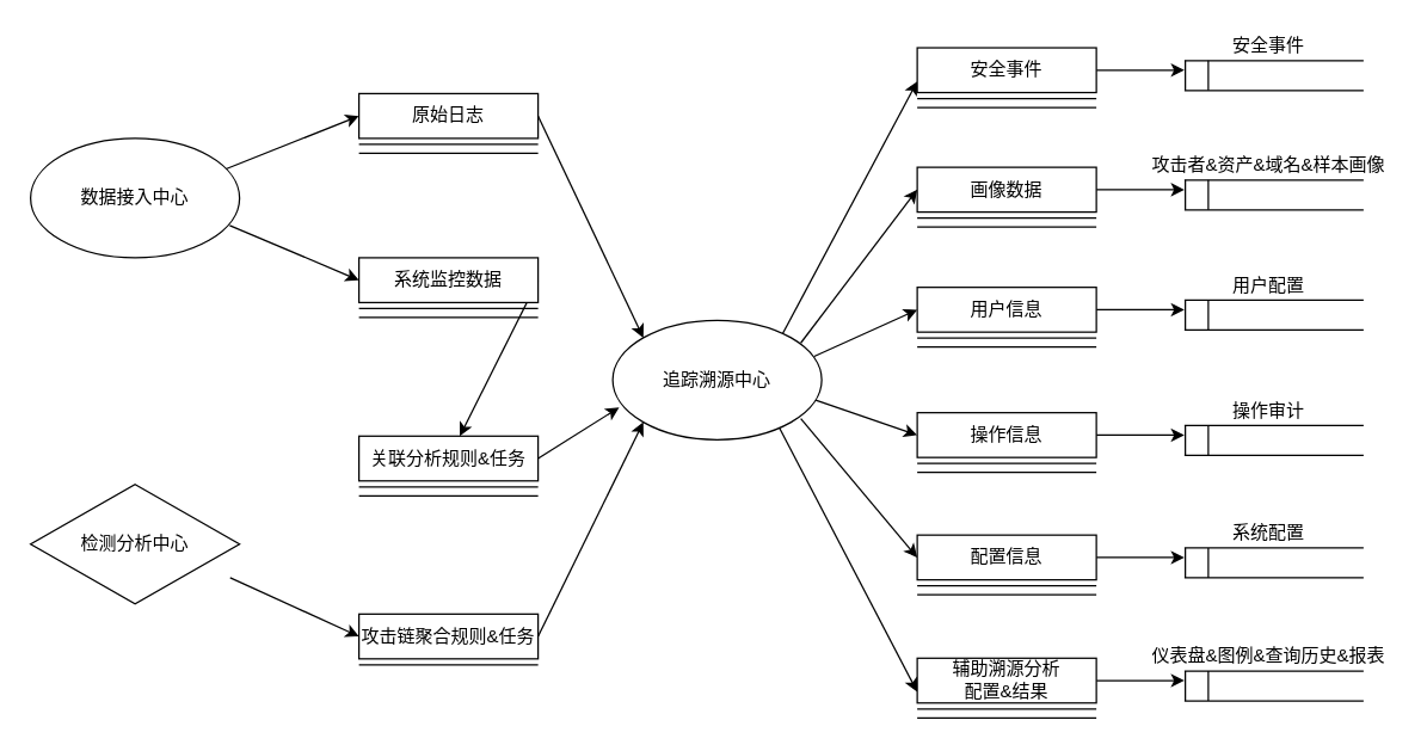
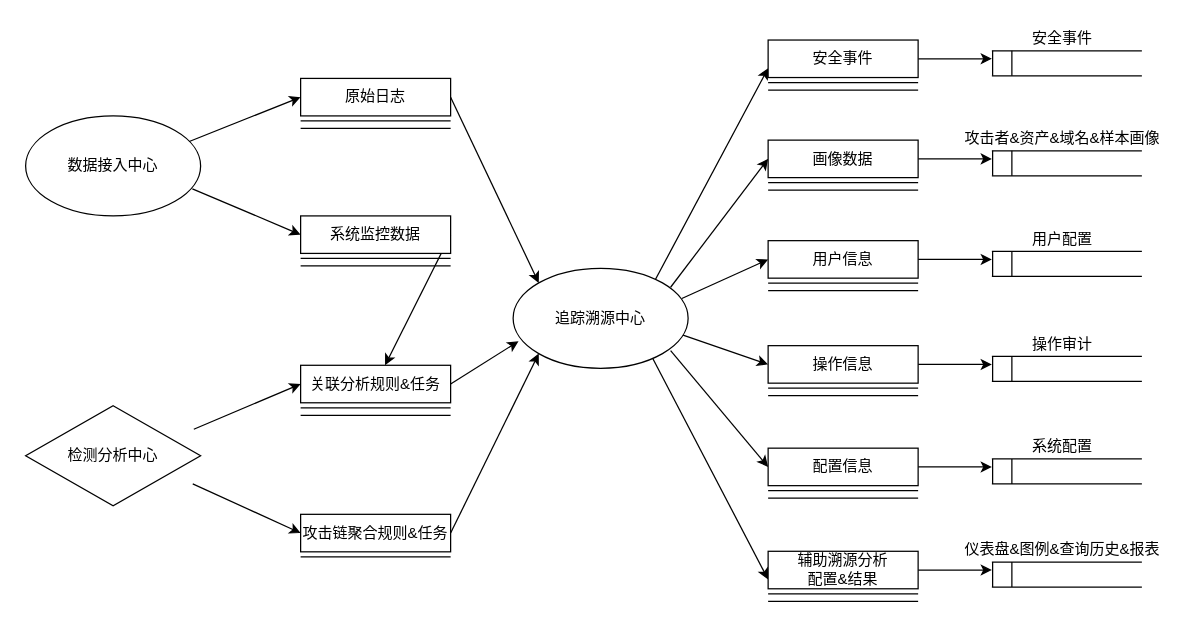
  <mxCell id="0" />
  <mxCell id="1" parent="0" />
  <mxCell id="2" style="edgeStyle=none;rounded=0;orthogonalLoop=1;jettySize=auto;html=1;exitX=0.9;exitY=0.19;exitDx=0;exitDy=0;entryX=0;entryY=0.5;entryDx=0;entryDy=0;exitPerimeter=0;" edge="1" parent="1" source="8" target="17"><mxGeometry relative="1" as="geometry" /></mxCell>
  <mxCell id="3" style="rounded=0;orthogonalLoop=1;jettySize=auto;html=1;exitX=0.964;exitY=0.303;exitDx=0;exitDy=0;entryX=0;entryY=0.5;entryDx=0;entryDy=0;exitPerimeter=0;" edge="1" parent="1" source="8" target="27"><mxGeometry relative="1" as="geometry" /></mxCell>
  <mxCell id="4" style="edgeStyle=none;rounded=0;orthogonalLoop=1;jettySize=auto;html=1;exitX=0.971;exitY=0.669;exitDx=0;exitDy=0;entryX=0;entryY=0.5;entryDx=0;entryDy=0;exitPerimeter=0;" edge="1" parent="1" source="8" target="37"><mxGeometry relative="1" as="geometry" /></mxCell>
  <mxCell id="5" style="edgeStyle=none;rounded=0;orthogonalLoop=1;jettySize=auto;html=1;exitX=0.9;exitY=0.824;exitDx=0;exitDy=0;entryX=0;entryY=0.5;entryDx=0;entryDy=0;exitPerimeter=0;" edge="1" parent="1" source="8" target="47"><mxGeometry relative="1" as="geometry" /></mxCell>
  <mxCell id="6" style="edgeStyle=none;rounded=0;orthogonalLoop=1;jettySize=auto;html=1;entryX=0;entryY=0.75;entryDx=0;entryDy=0;exitX=0.81;exitY=0.123;exitDx=0;exitDy=0;exitPerimeter=0;" edge="1" parent="1" source="8" target="71"><mxGeometry relative="1" as="geometry" /></mxCell>
  <mxCell id="7" style="edgeStyle=none;rounded=0;orthogonalLoop=1;jettySize=auto;html=1;exitX=0.798;exitY=0.903;exitDx=0;exitDy=0;entryX=0;entryY=0.75;entryDx=0;entryDy=0;exitPerimeter=0;" edge="1" parent="1" source="8" target="81"><mxGeometry relative="1" as="geometry" /></mxCell>
  <mxCell id="8" value="追踪溯源中心" style="ellipse;whiteSpace=wrap;html=1;" vertex="1" parent="1"><mxGeometry x="410" y="214" width="140" height="80" as="geometry" /></mxCell>
  <mxCell id="9" style="edgeStyle=none;rounded=0;orthogonalLoop=1;jettySize=auto;html=1;entryX=0;entryY=0.5;entryDx=0;entryDy=0;exitX=0.928;exitY=0.261;exitDx=0;exitDy=0;exitPerimeter=0;" edge="1" parent="1" source="11" target="13"><mxGeometry relative="1" as="geometry" /></mxCell>
  <mxCell id="10" style="rounded=0;orthogonalLoop=1;jettySize=auto;html=1;exitX=0.953;exitY=0.729;exitDx=0;exitDy=0;entryX=0;entryY=0.5;entryDx=0;entryDy=0;exitPerimeter=0;" edge="1" parent="1" source="11" target="67"><mxGeometry relative="1" as="geometry" /></mxCell>
  <mxCell id="11" value="数据接入中心" style="ellipse;whiteSpace=wrap;html=1;" vertex="1" parent="1"><mxGeometry x="20" y="92.13" width="140" height="80" as="geometry" /></mxCell>
  <mxCell id="12" style="edgeStyle=none;rounded=0;orthogonalLoop=1;jettySize=auto;html=1;exitX=1;exitY=0.5;exitDx=0;exitDy=0;entryX=0;entryY=0;entryDx=0;entryDy=0;" edge="1" parent="1" source="13" target="8"><mxGeometry relative="1" as="geometry" /></mxCell>
  <mxCell id="13" value="原始日志" style="rounded=0;whiteSpace=wrap;html=1;" vertex="1" parent="1"><mxGeometry y="62.13" width="120" height="30" as="geometry" x="240" /></mxCell>
  <mxCell id="14" value="" style="endArrow=none;html=1;rounded=0;" edge="1" parent="1"><mxGeometry width="50" height="50" relative="1" as="geometry"><mxPoint x="240" y="96.13" as="sourcePoint" /><mxPoint x="360" y="96.13" as="targetPoint" /></mxGeometry></mxCell>
  <mxCell id="15" value="" style="endArrow=none;html=1;rounded=0;" edge="1" parent="1"><mxGeometry width="50" height="50" relative="1" as="geometry"><mxPoint x="240" y="102.13" as="sourcePoint" /><mxPoint x="360" y="102.13" as="targetPoint" /></mxGeometry></mxCell>
  <mxCell id="16" value="" style="edgeStyle=none;rounded=0;orthogonalLoop=1;jettySize=auto;html=1;exitX=1;exitY=0.5;exitDx=0;exitDy=0;" edge="1" parent="1" source="17"><mxGeometry relative="1" as="geometry"><mxPoint x="793" y="126.5" as="targetPoint" /></mxGeometry></mxCell>
  <mxCell id="17" value="画像数据" style="rounded=0;whiteSpace=wrap;html=1;" vertex="1" parent="1"><mxGeometry x="614" y="111.5" width="120" height="30" as="geometry" /></mxCell>
  <mxCell id="18" value="" style="endArrow=none;html=1;rounded=0;" edge="1" parent="1"><mxGeometry width="50" height="50" relative="1" as="geometry"><mxPoint x="614" y="145.5" as="sourcePoint" /><mxPoint x="734" y="145.5" as="targetPoint" /></mxGeometry></mxCell>
  <mxCell id="19" value="" style="endArrow=none;html=1;rounded=0;" edge="1" parent="1"><mxGeometry width="50" height="50" relative="1" as="geometry"><mxPoint x="614" y="151.5" as="sourcePoint" /><mxPoint x="734" y="151.5" as="targetPoint" /></mxGeometry></mxCell>
  <mxCell id="20" value="攻击者&amp;amp;资产&amp;amp;域名&amp;amp;样本画像" style="text;html=1;align=center;verticalAlign=middle;resizable=0;points=[];autosize=1;strokeColor=none;fillColor=none;" vertex="1" parent="1"><mxGeometry x="764" y="100.07" width="170" height="20" as="geometry" /></mxCell>
  <mxCell id="21" value="" style="group" vertex="1" connectable="0" parent="1"><mxGeometry x="793" y="120.07" width="120" height="20" as="geometry" /></mxCell>
  <mxCell id="22" value="" style="endArrow=none;html=1;rounded=0;" edge="1" parent="21"><mxGeometry width="50" height="50" relative="1" as="geometry"><mxPoint x="0.6" y="20" as="sourcePoint" /><mxPoint x="0.6" as="targetPoint" /></mxGeometry></mxCell>
  <mxCell id="23" value="" style="endArrow=none;html=1;rounded=0;" edge="1" parent="21"><mxGeometry width="50" height="50" relative="1" as="geometry"><mxPoint x="120" y="20" as="sourcePoint" /><mxPoint y="20" as="targetPoint" /></mxGeometry></mxCell>
  <mxCell id="24" value="" style="endArrow=none;html=1;rounded=0;" edge="1" parent="21"><mxGeometry width="50" height="50" relative="1" as="geometry"><mxPoint x="120" as="sourcePoint" /><mxPoint as="targetPoint" /></mxGeometry></mxCell>
  <mxCell id="25" value="" style="endArrow=none;html=1;rounded=0;" edge="1" parent="21"><mxGeometry width="50" height="50" relative="1" as="geometry"><mxPoint x="16.0" y="20" as="sourcePoint" /><mxPoint x="16.0" as="targetPoint" /></mxGeometry></mxCell>
  <mxCell id="26" value="" style="edgeStyle=none;rounded=0;orthogonalLoop=1;jettySize=auto;html=1;exitX=1;exitY=0.5;exitDx=0;exitDy=0;" edge="1" parent="1" source="27"><mxGeometry relative="1" as="geometry"><mxPoint x="793" y="206.93" as="targetPoint" /></mxGeometry></mxCell>
  <mxCell id="27" value="用户信息" style="rounded=0;whiteSpace=wrap;html=1;" vertex="1" parent="1"><mxGeometry x="614" y="191.93" width="120" height="30" as="geometry" /></mxCell>
  <mxCell id="28" value="" style="endArrow=none;html=1;rounded=0;" edge="1" parent="1"><mxGeometry width="50" height="50" relative="1" as="geometry"><mxPoint x="614" y="225.93" as="sourcePoint" /><mxPoint x="734" y="225.93" as="targetPoint" /></mxGeometry></mxCell>
  <mxCell id="29" value="" style="endArrow=none;html=1;rounded=0;" edge="1" parent="1"><mxGeometry width="50" height="50" relative="1" as="geometry"><mxPoint x="614" y="231.93" as="sourcePoint" /><mxPoint x="734" y="231.93" as="targetPoint" /></mxGeometry></mxCell>
  <mxCell id="30" value="用户配置" style="text;html=1;align=center;verticalAlign=middle;resizable=0;points=[];autosize=1;strokeColor=none;fillColor=none;" vertex="1" parent="1"><mxGeometry x="819" y="180.5" width="60" height="20" as="geometry" /></mxCell>
  <mxCell id="31" value="" style="group" vertex="1" connectable="0" parent="1"><mxGeometry x="793" y="200.5" width="120" height="20" as="geometry" /></mxCell>
  <mxCell id="32" value="" style="endArrow=none;html=1;rounded=0;" edge="1" parent="31"><mxGeometry width="50" height="50" relative="1" as="geometry"><mxPoint x="0.6" y="20" as="sourcePoint" /><mxPoint x="0.6" as="targetPoint" /></mxGeometry></mxCell>
  <mxCell id="33" value="" style="endArrow=none;html=1;rounded=0;" edge="1" parent="31"><mxGeometry width="50" height="50" relative="1" as="geometry"><mxPoint x="120" y="20" as="sourcePoint" /><mxPoint y="20" as="targetPoint" /></mxGeometry></mxCell>
  <mxCell id="34" value="" style="endArrow=none;html=1;rounded=0;" edge="1" parent="31"><mxGeometry width="50" height="50" relative="1" as="geometry"><mxPoint x="120" as="sourcePoint" /><mxPoint as="targetPoint" /></mxGeometry></mxCell>
  <mxCell id="35" value="" style="endArrow=none;html=1;rounded=0;" edge="1" parent="31"><mxGeometry width="50" height="50" relative="1" as="geometry"><mxPoint x="16.0" y="20" as="sourcePoint" /><mxPoint x="16.0" as="targetPoint" /></mxGeometry></mxCell>
  <mxCell id="36" value="" style="edgeStyle=none;rounded=0;orthogonalLoop=1;jettySize=auto;html=1;exitX=1;exitY=0.5;exitDx=0;exitDy=0;" edge="1" parent="1" source="37"><mxGeometry relative="1" as="geometry"><mxPoint x="793" y="290.93" as="targetPoint" /></mxGeometry></mxCell>
  <mxCell id="37" value="操作信息" style="rounded=0;whiteSpace=wrap;html=1;" vertex="1" parent="1"><mxGeometry x="614" y="275.93" width="120" height="30" as="geometry" /></mxCell>
  <mxCell id="38" value="" style="endArrow=none;html=1;rounded=0;" edge="1" parent="1"><mxGeometry width="50" height="50" relative="1" as="geometry"><mxPoint x="614" y="309.93" as="sourcePoint" /><mxPoint x="734" y="309.93" as="targetPoint" /></mxGeometry></mxCell>
  <mxCell id="39" value="" style="endArrow=none;html=1;rounded=0;" edge="1" parent="1"><mxGeometry width="50" height="50" relative="1" as="geometry"><mxPoint x="614" y="315.93" as="sourcePoint" /><mxPoint x="734" y="315.93" as="targetPoint" /></mxGeometry></mxCell>
  <mxCell id="40" value="操作审计" style="text;html=1;align=center;verticalAlign=middle;resizable=0;points=[];autosize=1;strokeColor=none;fillColor=none;" vertex="1" parent="1"><mxGeometry x="819" y="264.5" width="60" height="20" as="geometry" /></mxCell>
  <mxCell id="41" value="" style="group" vertex="1" connectable="0" parent="1"><mxGeometry x="793" y="284.5" width="120" height="20" as="geometry" /></mxCell>
  <mxCell id="42" value="" style="endArrow=none;html=1;rounded=0;" edge="1" parent="41"><mxGeometry width="50" height="50" relative="1" as="geometry"><mxPoint x="0.6" y="20" as="sourcePoint" /><mxPoint x="0.6" as="targetPoint" /></mxGeometry></mxCell>
  <mxCell id="43" value="" style="endArrow=none;html=1;rounded=0;" edge="1" parent="41"><mxGeometry width="50" height="50" relative="1" as="geometry"><mxPoint x="120" y="20" as="sourcePoint" /><mxPoint y="20" as="targetPoint" /></mxGeometry></mxCell>
  <mxCell id="44" value="" style="endArrow=none;html=1;rounded=0;" edge="1" parent="41"><mxGeometry width="50" height="50" relative="1" as="geometry"><mxPoint x="120" as="sourcePoint" /><mxPoint as="targetPoint" /></mxGeometry></mxCell>
  <mxCell id="45" value="" style="endArrow=none;html=1;rounded=0;" edge="1" parent="41"><mxGeometry width="50" height="50" relative="1" as="geometry"><mxPoint x="16.0" y="20" as="sourcePoint" /><mxPoint x="16.0" as="targetPoint" /></mxGeometry></mxCell>
  <mxCell id="46" value="" style="edgeStyle=none;rounded=0;orthogonalLoop=1;jettySize=auto;html=1;exitX=1;exitY=0.5;exitDx=0;exitDy=0;" edge="1" parent="1" source="47"><mxGeometry relative="1" as="geometry"><mxPoint x="793" y="372.93" as="targetPoint" /></mxGeometry></mxCell>
  <mxCell id="47" value="配置信息" style="rounded=0;whiteSpace=wrap;html=1;" vertex="1" parent="1"><mxGeometry x="614" y="357.93" width="120" height="30" as="geometry" /></mxCell>
  <mxCell id="48" value="" style="endArrow=none;html=1;rounded=0;" edge="1" parent="1"><mxGeometry width="50" height="50" relative="1" as="geometry"><mxPoint x="614" y="391.93" as="sourcePoint" /><mxPoint x="734" y="391.93" as="targetPoint" /></mxGeometry></mxCell>
  <mxCell id="49" value="" style="endArrow=none;html=1;rounded=0;" edge="1" parent="1"><mxGeometry width="50" height="50" relative="1" as="geometry"><mxPoint x="614" y="397.93" as="sourcePoint" /><mxPoint x="734" y="397.93" as="targetPoint" /></mxGeometry></mxCell>
  <mxCell id="50" value="系统配置" style="text;html=1;align=center;verticalAlign=middle;resizable=0;points=[];autosize=1;strokeColor=none;fillColor=none;" vertex="1" parent="1"><mxGeometry x="819" y="346.5" width="60" height="20" as="geometry" /></mxCell>
  <mxCell id="51" value="" style="group" vertex="1" connectable="0" parent="1"><mxGeometry x="793" y="366.5" width="120" height="20" as="geometry" /></mxCell>
  <mxCell id="52" value="" style="endArrow=none;html=1;rounded=0;" edge="1" parent="51"><mxGeometry width="50" height="50" relative="1" as="geometry"><mxPoint x="0.6" y="20" as="sourcePoint" /><mxPoint x="0.6" as="targetPoint" /></mxGeometry></mxCell>
  <mxCell id="53" value="" style="endArrow=none;html=1;rounded=0;" edge="1" parent="51"><mxGeometry width="50" height="50" relative="1" as="geometry"><mxPoint x="120" y="20" as="sourcePoint" /><mxPoint y="20" as="targetPoint" /></mxGeometry></mxCell>
  <mxCell id="54" value="" style="endArrow=none;html=1;rounded=0;" edge="1" parent="51"><mxGeometry width="50" height="50" relative="1" as="geometry"><mxPoint x="120" as="sourcePoint" /><mxPoint as="targetPoint" /></mxGeometry></mxCell>
  <mxCell id="55" value="" style="endArrow=none;html=1;rounded=0;" edge="1" parent="51"><mxGeometry width="50" height="50" relative="1" as="geometry"><mxPoint x="16.0" y="20" as="sourcePoint" /><mxPoint x="16.0" as="targetPoint" /></mxGeometry></mxCell>
+ <mxCell id="56" style="edgeStyle=none;rounded=0;orthogonalLoop=1;jettySize=auto;html=1;entryX=0;entryY=0.5;entryDx=0;entryDy=0;exitX=0.961;exitY=0.235;exitDx=0;exitDy=0;exitPerimeter=0;" edge="1" parent="1" source="58" target="60"><mxGeometry relative="1" as="geometry" /></mxCell>
  <mxCell id="57" style="edgeStyle=none;rounded=0;orthogonalLoop=1;jettySize=auto;html=1;exitX=0.955;exitY=0.781;exitDx=0;exitDy=0;entryX=0;entryY=0.5;entryDx=0;entryDy=0;exitPerimeter=0;" edge="1" parent="1" source="58" target="64"><mxGeometry relative="1" as="geometry" /></mxCell>
  <mxCell id="58" value="检测分析中心" style="rhombus;whiteSpace=wrap;html=1;" vertex="1" parent="1"><mxGeometry x="20" y="323.99" width="140" height="80" as="geometry" /></mxCell>
  <mxCell id="59" style="edgeStyle=none;rounded=0;orthogonalLoop=1;jettySize=auto;html=1;exitX=1;exitY=0.5;exitDx=0;exitDy=0;entryX=0.031;entryY=0.73;entryDx=0;entryDy=0;entryPerimeter=0;" edge="1" parent="1" source="60" target="8"><mxGeometry relative="1" as="geometry" /></mxCell>
  <mxCell id="60" value="关联分析规则&amp;amp;任务" style="rounded=0;whiteSpace=wrap;html=1;" vertex="1" parent="1"><mxGeometry y="291.63" width="120" height="30" as="geometry" x="240" /></mxCell>
  <mxCell id="61" value="" style="endArrow=none;html=1;rounded=0;" edge="1" parent="1"><mxGeometry width="50" height="50" relative="1" as="geometry"><mxPoint y="325.63" as="sourcePoint" x="240" /><mxPoint x="360" y="325.63" as="targetPoint" /></mxGeometry></mxCell>
  <mxCell id="62" value="" style="endArrow=none;html=1;rounded=0;" edge="1" parent="1"><mxGeometry width="50" height="50" relative="1" as="geometry"><mxPoint y="331.63" as="sourcePoint" x="240" /><mxPoint x="360" y="331.63" as="targetPoint" /></mxGeometry></mxCell>
  <mxCell id="63" style="edgeStyle=none;rounded=0;orthogonalLoop=1;jettySize=auto;html=1;exitX=1;exitY=0.5;exitDx=0;exitDy=0;entryX=0;entryY=1;entryDx=0;entryDy=0;" edge="1" parent="1" source="64" target="8"><mxGeometry relative="1" as="geometry" /></mxCell>
  <mxCell id="64" value="攻击链聚合规则&amp;amp;任务" style="rounded=0;whiteSpace=wrap;html=1;" vertex="1" parent="1"><mxGeometry y="410.86" width="120" height="30" as="geometry" x="240" /></mxCell>
  <mxCell id="65" value="" style="endArrow=none;html=1;rounded=0;" edge="1" parent="1"><mxGeometry width="50" height="50" relative="1" as="geometry"><mxPoint y="444.86" as="sourcePoint" x="240" /><mxPoint x="360" y="444.86" as="targetPoint" /></mxGeometry></mxCell>
  <mxCell id="66" style="edgeStyle=none;rounded=0;orthogonalLoop=1;jettySize=auto;html=1;exitX=1;exitY=0.5;exitDx=0;exitDy=0;" edge="1" parent="1" source="67" target="60"><mxGeometry relative="1" as="geometry" /></mxCell>
  <mxCell id="67" value="系统监控数据" style="rounded=0;whiteSpace=wrap;html=1;" vertex="1" parent="1"><mxGeometry y="172.13" width="120" height="30" as="geometry" x="240" /></mxCell>
  <mxCell id="68" value="" style="endArrow=none;html=1;rounded=0;" edge="1" parent="1"><mxGeometry width="50" height="50" relative="1" as="geometry"><mxPoint y="206.13" as="sourcePoint" x="240" /><mxPoint x="360" y="206.13" as="targetPoint" /></mxGeometry></mxCell>
  <mxCell id="69" value="" style="endArrow=none;html=1;rounded=0;" edge="1" parent="1"><mxGeometry width="50" height="50" relative="1" as="geometry"><mxPoint y="212.13" as="sourcePoint" x="240" /><mxPoint x="360" y="212.13" as="targetPoint" /></mxGeometry></mxCell>
  <mxCell id="70" value="" style="edgeStyle=none;rounded=0;orthogonalLoop=1;jettySize=auto;html=1;exitX=1;exitY=0.5;exitDx=0;exitDy=0;" edge="1" parent="1" source="71"><mxGeometry relative="1" as="geometry"><mxPoint x="793" y="46.43" as="targetPoint" /></mxGeometry></mxCell>
  <mxCell id="71" value="安全事件" style="rounded=0;whiteSpace=wrap;html=1;" vertex="1" parent="1"><mxGeometry x="614" y="31.43" width="120" height="30" as="geometry" /></mxCell>
  <mxCell id="72" value="" style="endArrow=none;html=1;rounded=0;" edge="1" parent="1"><mxGeometry width="50" height="50" relative="1" as="geometry"><mxPoint x="614" y="65.43" as="sourcePoint" /><mxPoint x="734" y="65.43" as="targetPoint" /></mxGeometry></mxCell>
  <mxCell id="73" value="" style="endArrow=none;html=1;rounded=0;" edge="1" parent="1"><mxGeometry width="50" height="50" relative="1" as="geometry"><mxPoint x="614" y="71.43" as="sourcePoint" /><mxPoint x="734" y="71.43" as="targetPoint" /></mxGeometry></mxCell>
  <mxCell id="74" value="安全事件" style="text;html=1;align=center;verticalAlign=middle;resizable=0;points=[];autosize=1;strokeColor=none;fillColor=none;" vertex="1" parent="1"><mxGeometry x="819" y="20" width="60" height="20" as="geometry" /></mxCell>
  <mxCell id="75" value="" style="group" vertex="1" connectable="0" parent="1"><mxGeometry x="793" y="40" width="120" height="20" as="geometry" /></mxCell>
  <mxCell id="76" value="" style="endArrow=none;html=1;rounded=0;" edge="1" parent="75"><mxGeometry width="50" height="50" relative="1" as="geometry"><mxPoint x="0.6" y="20" as="sourcePoint" /><mxPoint x="0.6" as="targetPoint" /></mxGeometry></mxCell>
  <mxCell id="77" value="" style="endArrow=none;html=1;rounded=0;" edge="1" parent="75"><mxGeometry width="50" height="50" relative="1" as="geometry"><mxPoint x="120" y="20" as="sourcePoint" /><mxPoint y="20" as="targetPoint" /></mxGeometry></mxCell>
  <mxCell id="78" value="" style="endArrow=none;html=1;rounded=0;" edge="1" parent="75"><mxGeometry width="50" height="50" relative="1" as="geometry"><mxPoint x="120" as="sourcePoint" /><mxPoint as="targetPoint" /></mxGeometry></mxCell>
  <mxCell id="79" value="" style="endArrow=none;html=1;rounded=0;" edge="1" parent="75"><mxGeometry width="50" height="50" relative="1" as="geometry"><mxPoint x="16.0" y="20" as="sourcePoint" /><mxPoint x="16.0" as="targetPoint" /></mxGeometry></mxCell>
  <mxCell id="80" value="" style="edgeStyle=none;rounded=0;orthogonalLoop=1;jettySize=auto;html=1;exitX=1;exitY=0.5;exitDx=0;exitDy=0;" edge="1" parent="1" source="81"><mxGeometry relative="1" as="geometry"><mxPoint x="793" y="455.43" as="targetPoint" /></mxGeometry></mxCell>
  <mxCell id="81" value="辅助溯源分析&lt;br&gt;配置&amp;amp;结果" style="rounded=0;whiteSpace=wrap;html=1;" vertex="1" parent="1"><mxGeometry x="614" y="440.43" width="120" height="30" as="geometry" /></mxCell>
  <mxCell id="82" value="" style="endArrow=none;html=1;rounded=0;" edge="1" parent="1"><mxGeometry width="50" height="50" relative="1" as="geometry"><mxPoint x="614" y="474.43" as="sourcePoint" /><mxPoint x="734" y="474.43" as="targetPoint" /></mxGeometry></mxCell>
  <mxCell id="83" value="" style="endArrow=none;html=1;rounded=0;" edge="1" parent="1"><mxGeometry width="50" height="50" relative="1" as="geometry"><mxPoint x="614" y="480.43" as="sourcePoint" /><mxPoint x="734" y="480.43" as="targetPoint" /></mxGeometry></mxCell>
  <mxCell id="84" value="仪表盘&amp;amp;图例&amp;amp;查询历史&amp;amp;报表" style="text;html=1;align=center;verticalAlign=middle;resizable=0;points=[];autosize=1;strokeColor=none;fillColor=none;" vertex="1" parent="1"><mxGeometry x="764" y="429" width="170" height="20" as="geometry" /></mxCell>
  <mxCell id="85" value="" style="group" vertex="1" connectable="0" parent="1"><mxGeometry x="793" y="449" width="120" height="20" as="geometry" /></mxCell>
  <mxCell id="86" value="" style="endArrow=none;html=1;rounded=0;" edge="1" parent="85"><mxGeometry width="50" height="50" relative="1" as="geometry"><mxPoint x="0.6" y="20" as="sourcePoint" /><mxPoint x="0.6" as="targetPoint" /></mxGeometry></mxCell>
  <mxCell id="87" value="" style="endArrow=none;html=1;rounded=0;" edge="1" parent="85"><mxGeometry width="50" height="50" relative="1" as="geometry"><mxPoint x="120" y="20" as="sourcePoint" /><mxPoint y="20" as="targetPoint" /></mxGeometry></mxCell>
  <mxCell id="88" value="" style="endArrow=none;html=1;rounded=0;" edge="1" parent="85"><mxGeometry width="50" height="50" relative="1" as="geometry"><mxPoint x="120" as="sourcePoint" /><mxPoint as="targetPoint" /></mxGeometry></mxCell>
  <mxCell id="89" value="" style="endArrow=none;html=1;rounded=0;" edge="1" parent="85"><mxGeometry width="50" height="50" relative="1" as="geometry"><mxPoint x="16.0" y="20" as="sourcePoint" /><mxPoint x="16.0" as="targetPoint" /></mxGeometry></mxCell>
